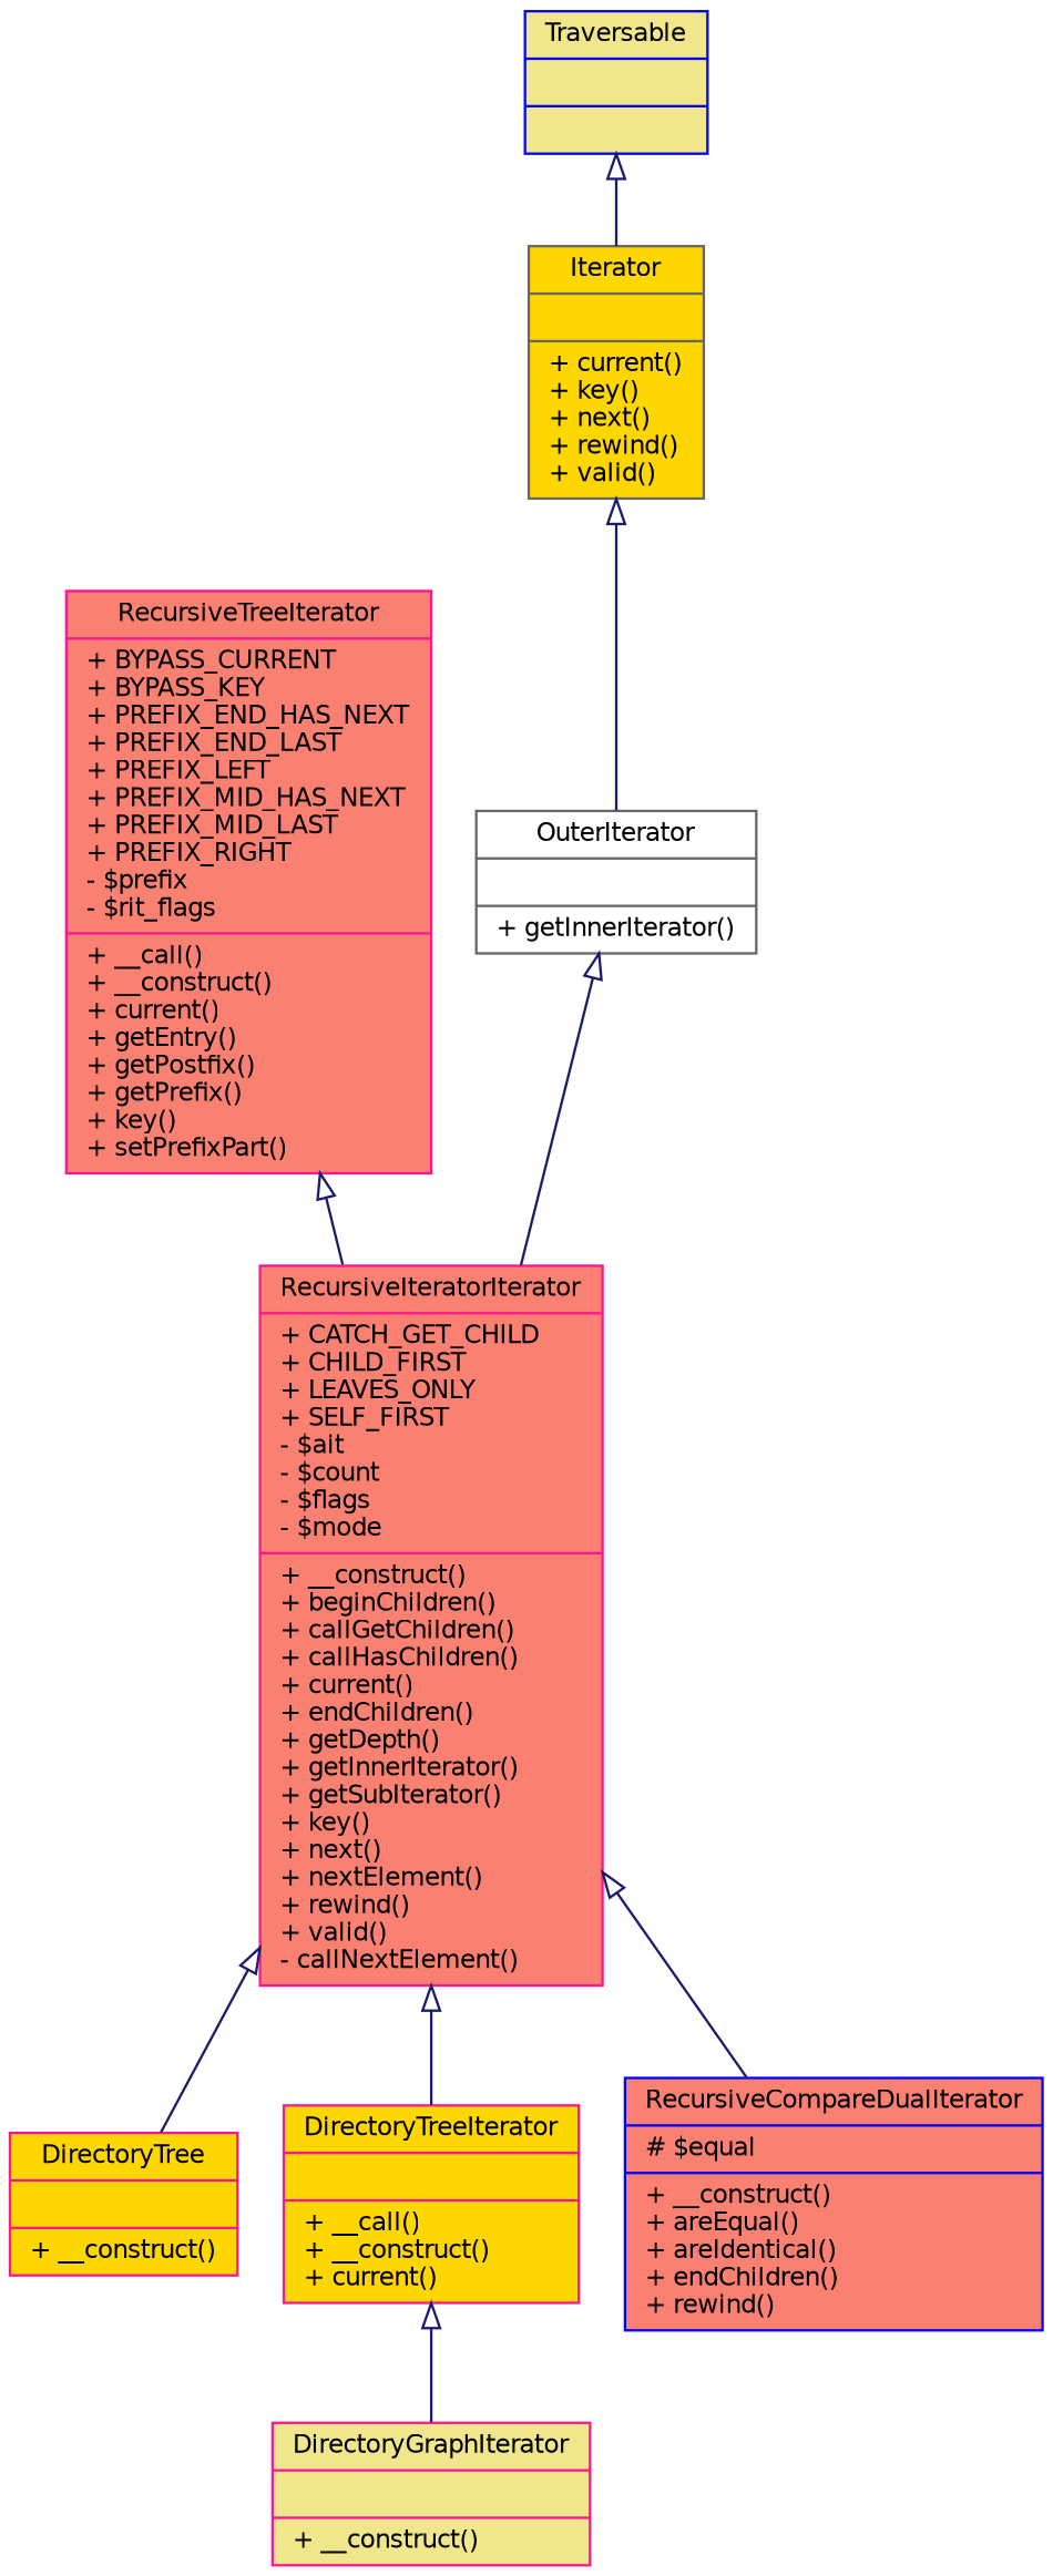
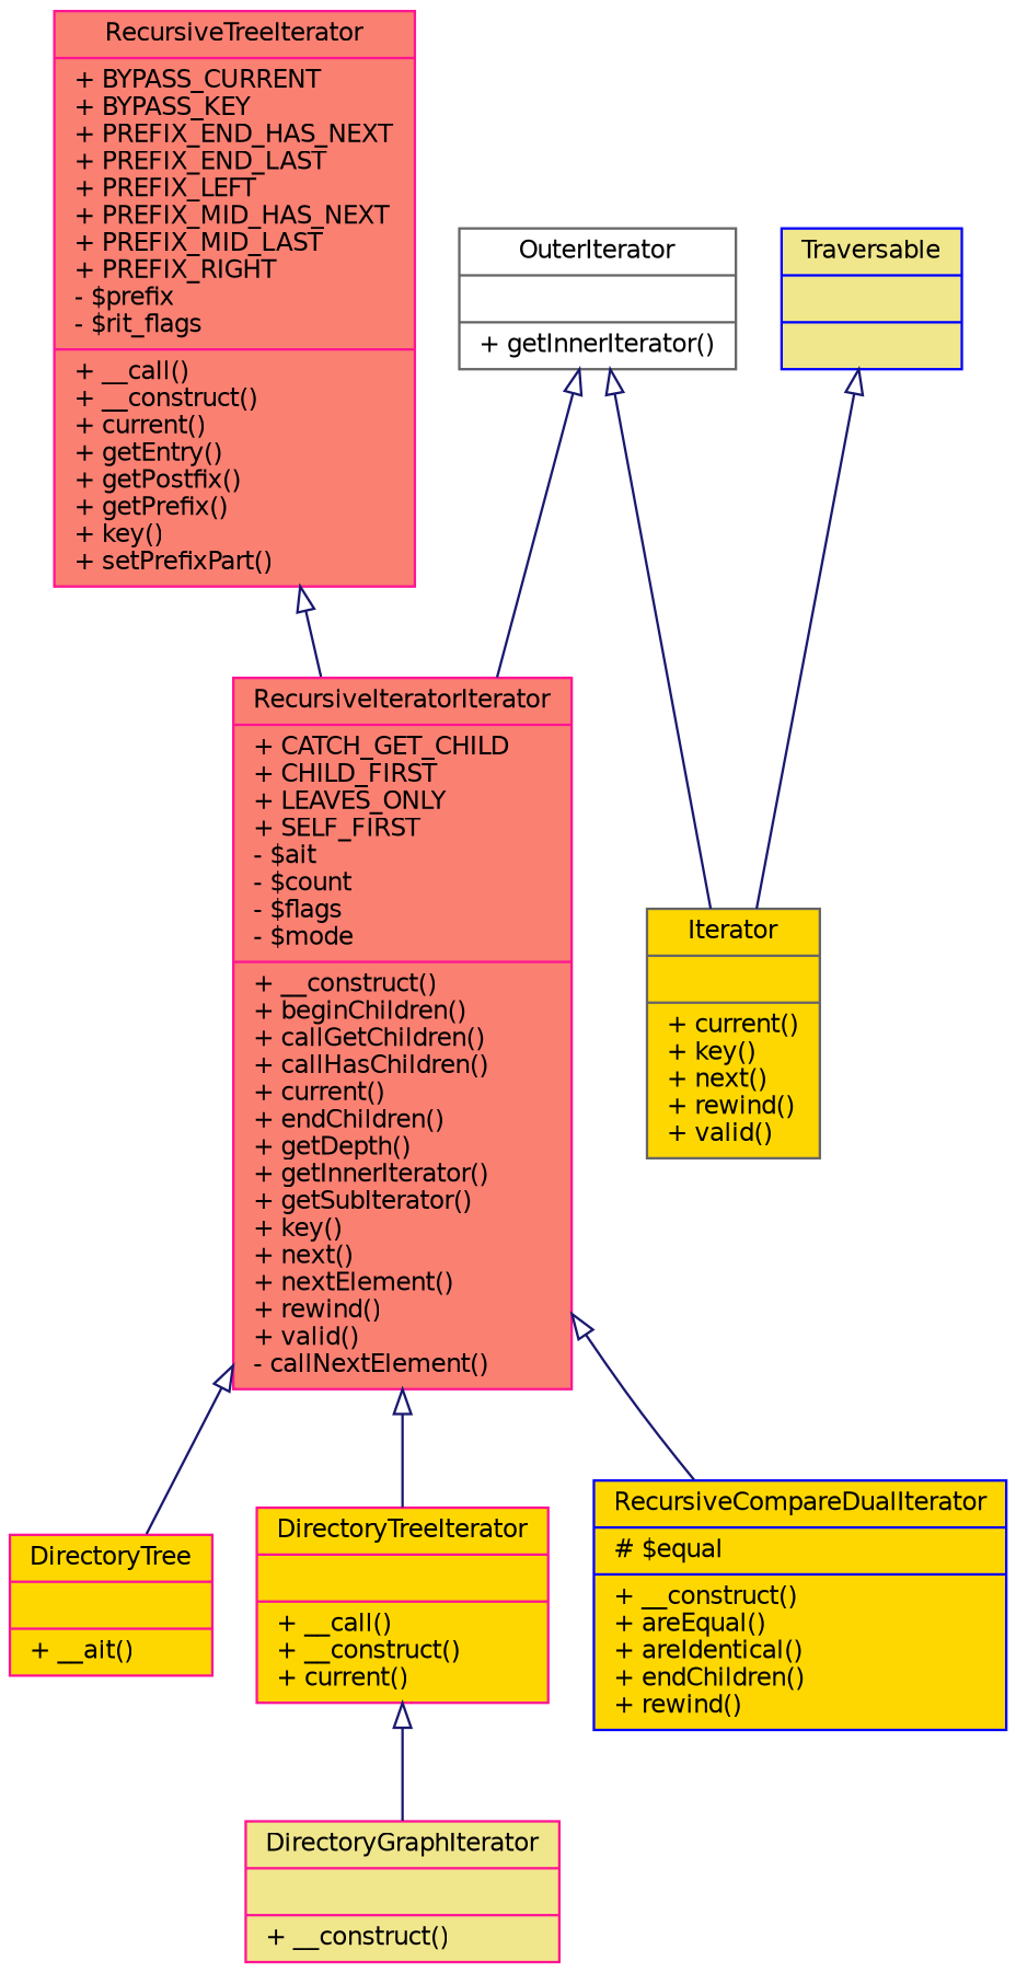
  digraph {
    node [color=deeppink fillcolor=salmon fontname=Helvetica fontsize=10 shape=record style=filled]
    edge [arrowtail=onormal color=midnightblue dir=back fontname=Helvetica fontsize=10 labelfontname=Helvetica labelfontsize=10 style=solid]
    n1 [fontcolor=black height=0.2 label="{RecursiveIteratorIterator\n|+ CATCH_GET_CHILD\l+ CHILD_FIRST\l+ LEAVES_ONLY\l+ SELF_FIRST\l- $ait\l- $count\l- $flags\l- $mode\l|+ __construct()\l+ beginChildren()\l+ callGetChildren()\l+ callHasChildren()\l+ current()\l+ endChildren()\l+ getDepth()\l+ getInnerIterator()\l+ getSubIterator()\l+ key()\l+ next()\l+ nextElement()\l+ rewind()\l+ valid()\l- callNextElement()\l}" width=0.4]
-   n2 [fillcolor=gold height=0.2 label="{DirectoryTree\n||+ __construct()\l}" width=0.4]
+   n2 [fillcolor=gold height=0.2 label="{DirectoryTree\n||+ __ait()\l}" width=0.4]
    n3 [fillcolor=gold height=0.2 label="{DirectoryTreeIterator\n||+ __call()\l+ __construct()\l+ current()\l}" width=0.4]
-   n4 [color=blue height=0.2 label="{RecursiveCompareDualIterator\n|# $equal\l|+ __construct()\l+ areEqual()\l+ areIdentical()\l+ endChildren()\l+ rewind()\l}" width=0.4]
+   n4 [color=blue fillcolor=gold height=0.2 label="{RecursiveCompareDualIterator\n|# $equal\l|+ __construct()\l+ areEqual()\l+ areIdentical()\l+ endChildren()\l+ rewind()\l}" width=0.4]
    n5 [fillcolor=khaki height=0.2 label="{DirectoryGraphIterator\n||+ __construct()\l}" width=0.4]
    n6 [height=0.2 label="{RecursiveTreeIterator\n|+ BYPASS_CURRENT\l+ BYPASS_KEY\l+ PREFIX_END_HAS_NEXT\l+ PREFIX_END_LAST\l+ PREFIX_LEFT\l+ PREFIX_MID_HAS_NEXT\l+ PREFIX_MID_LAST\l+ PREFIX_RIGHT\l- $prefix\l- $rit_flags\l|+ __call()\l+ __construct()\l+ current()\l+ getEntry()\l+ getPostfix()\l+ getPrefix()\l+ key()\l+ setPrefixPart()\l}" width=0.4]
    n7 [color=gray40 fillcolor=white height=0.2 label="{OuterIterator\n||+ getInnerIterator()\l}" width=0.4]
    n8 [color=gray40 fillcolor=gold height=0.2 label="{Iterator\n||+ current()\l+ key()\l+ next()\l+ rewind()\l+ valid()\l}" width=0.4]
    n9 [color=blue fillcolor=khaki height=0.2 label="{Traversable\n||}" width=0.4]
    n1 -> n2
    n1 -> n3
    n1 -> n4
    n3 -> n5
    n6 -> n1
    n7 -> n1
-   n8 -> n7
+   n7 -> n8
    n9 -> n8
  }
